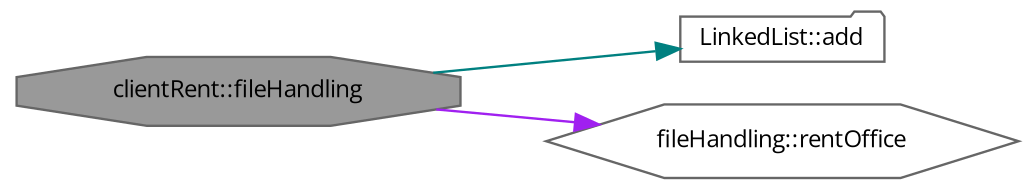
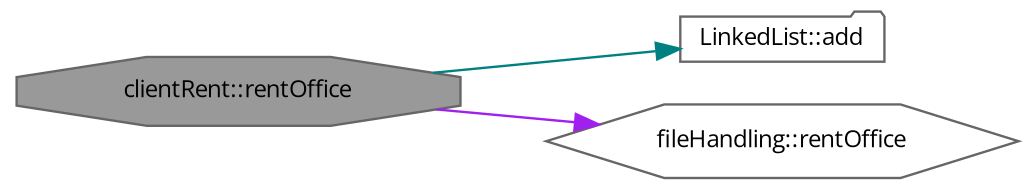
  digraph {
    fontname="Open Sans"
    rankdir=LR
    node [color=grey40 fillcolor=white fontname="Open Sans" fontsize=10 style=filled]
    edge [fontname="Open Sans" fontsize=10 labelfontname=Helvetica labelfontsize=10 style=solid]
-   n1 [color=gray40 fillcolor=grey60 fontcolor=black height=0.2 label="clientRent::fileHandling" shape=octagon width=0.4]
+   n1 [color=gray40 fillcolor=grey60 fontcolor=black height=0.2 label="clientRent::rentOffice" shape=octagon width=0.4]
    n2 [height=0.2 label="LinkedList::add" shape=folder width=0.4]
    n3 [height=0.2 label="fileHandling::rentOffice" shape=hexagon width=0.4]
    n1 -> n2 [color=teal]
    n1 -> n3 [color=purple]
  }
